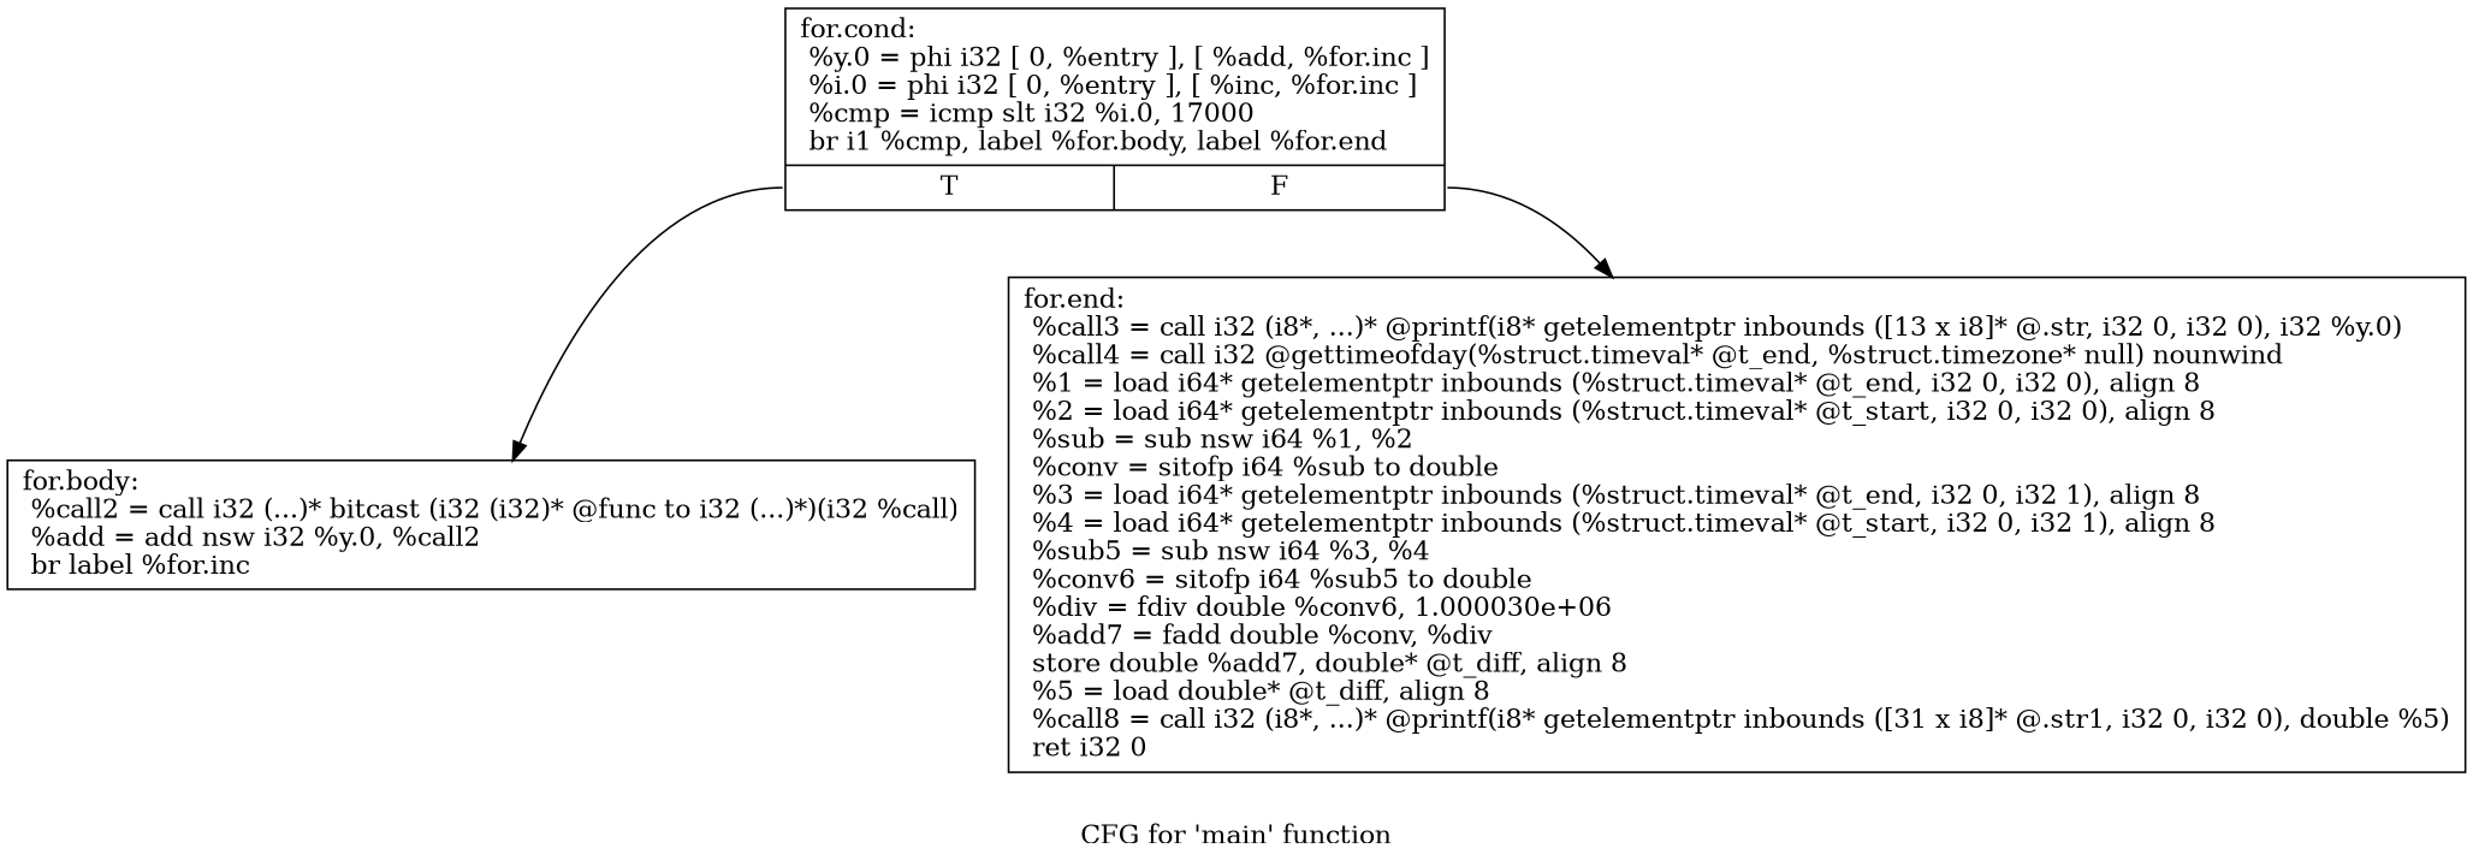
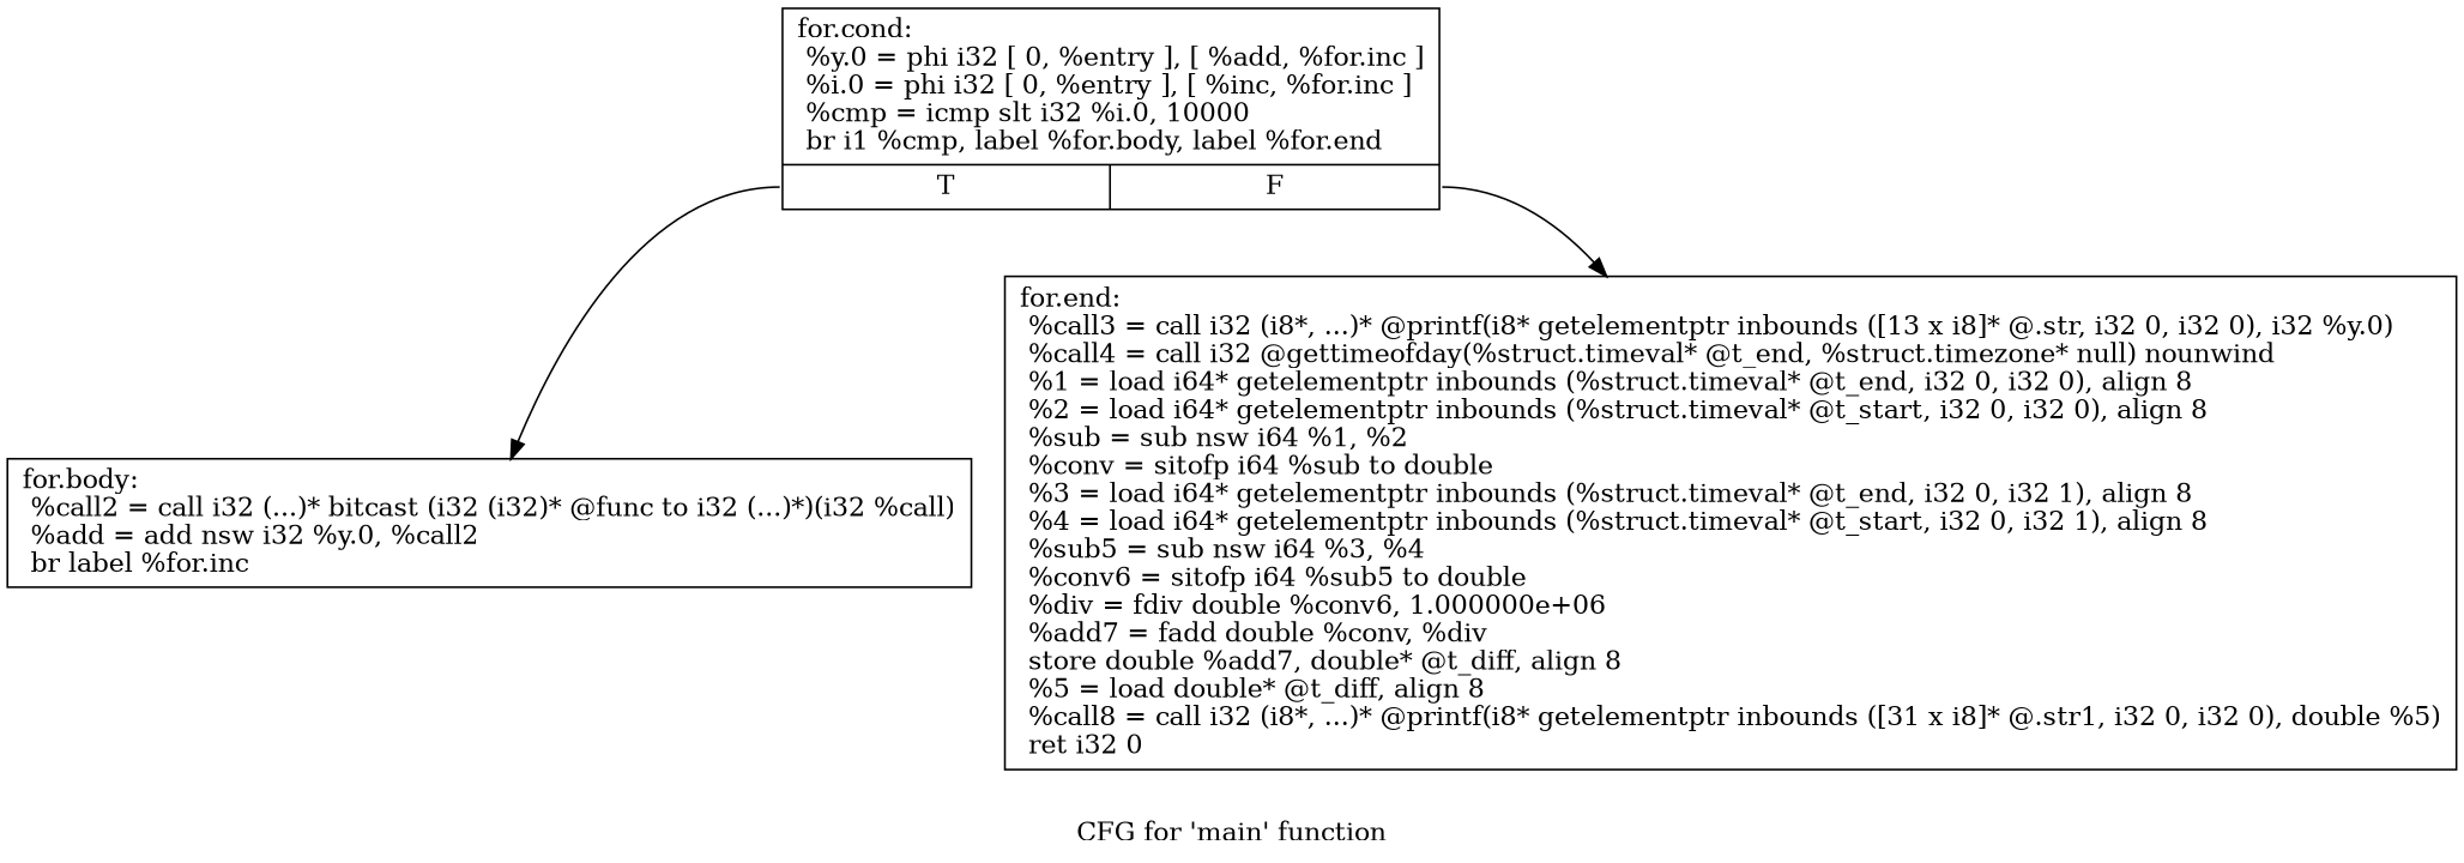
  digraph {
    label="CFG for 'main' function"
    node [shape=record]
-   n1 [label="{for.cond:                                         \l  %y.0 = phi i32 [ 0, %entry ], [ %add, %for.inc ]\l  %i.0 = phi i32 [ 0, %entry ], [ %inc, %for.inc ]\l  %cmp = icmp slt i32 %i.0, 17000\l  br i1 %cmp, label %for.body, label %for.end\l|{<s0>T|<s1>F}}"]
+   n1 [label="{for.cond:                                         \l  %y.0 = phi i32 [ 0, %entry ], [ %add, %for.inc ]\l  %i.0 = phi i32 [ 0, %entry ], [ %inc, %for.inc ]\l  %cmp = icmp slt i32 %i.0, 10000\l  br i1 %cmp, label %for.body, label %for.end\l|{<s0>T|<s1>F}}"]
    n2 [label="{for.body:                                         \l  %call2 = call i32 (...)* bitcast (i32 (i32)* @func to i32 (...)*)(i32 %call)\l  %add = add nsw i32 %y.0, %call2\l  br label %for.inc\l}"]
-   n3 [label="{for.end:                                          \l  %call3 = call i32 (i8*, ...)* @printf(i8* getelementptr inbounds ([13 x i8]* @.str, i32 0, i32 0), i32 %y.0)\l  %call4 = call i32 @gettimeofday(%struct.timeval* @t_end, %struct.timezone* null) nounwind\l  %1 = load i64* getelementptr inbounds (%struct.timeval* @t_end, i32 0, i32 0), align 8\l  %2 = load i64* getelementptr inbounds (%struct.timeval* @t_start, i32 0, i32 0), align 8\l  %sub = sub nsw i64 %1, %2\l  %conv = sitofp i64 %sub to double\l  %3 = load i64* getelementptr inbounds (%struct.timeval* @t_end, i32 0, i32 1), align 8\l  %4 = load i64* getelementptr inbounds (%struct.timeval* @t_start, i32 0, i32 1), align 8\l  %sub5 = sub nsw i64 %3, %4\l  %conv6 = sitofp i64 %sub5 to double\l  %div = fdiv double %conv6, 1.000030e+06\l  %add7 = fadd double %conv, %div\l  store double %add7, double* @t_diff, align 8\l  %5 = load double* @t_diff, align 8\l  %call8 = call i32 (i8*, ...)* @printf(i8* getelementptr inbounds ([31 x i8]* @.str1, i32 0, i32 0), double %5)\l  ret i32 0\l}"]
+   n3 [label="{for.end:                                          \l  %call3 = call i32 (i8*, ...)* @printf(i8* getelementptr inbounds ([13 x i8]* @.str, i32 0, i32 0), i32 %y.0)\l  %call4 = call i32 @gettimeofday(%struct.timeval* @t_end, %struct.timezone* null) nounwind\l  %1 = load i64* getelementptr inbounds (%struct.timeval* @t_end, i32 0, i32 0), align 8\l  %2 = load i64* getelementptr inbounds (%struct.timeval* @t_start, i32 0, i32 0), align 8\l  %sub = sub nsw i64 %1, %2\l  %conv = sitofp i64 %sub to double\l  %3 = load i64* getelementptr inbounds (%struct.timeval* @t_end, i32 0, i32 1), align 8\l  %4 = load i64* getelementptr inbounds (%struct.timeval* @t_start, i32 0, i32 1), align 8\l  %sub5 = sub nsw i64 %3, %4\l  %conv6 = sitofp i64 %sub5 to double\l  %div = fdiv double %conv6, 1.000000e+06\l  %add7 = fadd double %conv, %div\l  store double %add7, double* @t_diff, align 8\l  %5 = load double* @t_diff, align 8\l  %call8 = call i32 (i8*, ...)* @printf(i8* getelementptr inbounds ([31 x i8]* @.str1, i32 0, i32 0), double %5)\l  ret i32 0\l}"]
    n1 -> n2 [tailport=s0]
    n1 -> n3 [tailport=s1]
  }
